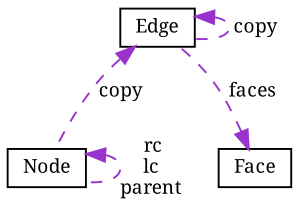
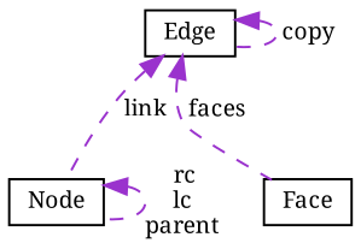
  digraph {
    fontname="Noto Serif"
    node [color=black fillcolor=white fontname="Noto Serif" fontsize=10 shape=record style=filled]
    edge [color=darkorchid3 dir=back fontname="Noto Serif" fontsize=10 labelfontname=Helvetica labelfontsize=10 style=dashed]
    n1 [height=0.2 label="Node" width=0.4]
    n2 [height=0.2 label="Edge" width=0.4]
    n3 [height=0.2 label=Face width=0.4]
    n1 -> n1 [label=" rc\nlc\nparent"]
-   n2 -> n1 [label=" copy"]
+   n2 -> n1 [label=" link"]
    n2 -> n2 [label=" copy"]
-   n3 -> n2 [label=" faces"]
+   n2 -> n3 [label=" faces"]
  }
